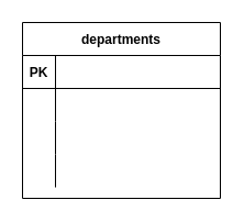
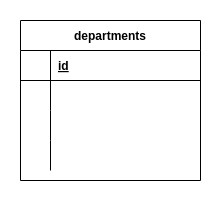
  <mxCell id="0" />
  <mxCell id="1" parent="0" />
  <mxCell id="2" value="departments" style="shape=table;startSize=30;container=1;collapsible=1;childLayout=tableLayout;fixedRows=1;rowLines=0;fontStyle=1;align=center;resizeLast=1;" vertex="1" parent="1"><mxGeometry x="20" y="20" width="180" height="160" as="geometry" /></mxCell>
  <mxCell id="3" value="" style="shape=partialRectangle;collapsible=0;dropTarget=0;pointerEvents=0;fillColor=none;top=0;left=0;bottom=1;right=0;points=[[0,0.5],[1,0.5]];portConstraint=eastwest;" vertex="1" parent="2"><mxGeometry y="30" width="180" height="30" as="geometry" /></mxCell>
- <mxCell id="4" value="PK" style="shape=partialRectangle;connectable=0;fillColor=none;top=0;left=0;bottom=0;right=0;fontStyle=1;overflow=hidden;" vertex="1" parent="3"><mxGeometry width="30" height="30" as="geometry" /></mxCell>
+ <mxCell id="5" value="id" style="shape=partialRectangle;connectable=0;fillColor=none;top=0;left=0;bottom=0;right=0;align=left;spacingLeft=6;fontStyle=5;overflow=hidden;" vertex="1" parent="3"><mxGeometry x="30" width="150" height="30" as="geometry" /></mxCell>
  <mxCell id="6" value="" style="shape=partialRectangle;collapsible=0;dropTarget=0;pointerEvents=0;fillColor=none;top=0;left=0;bottom=0;right=0;points=[[0,0.5],[1,0.5]];portConstraint=eastwest;" vertex="1" parent="2"><mxGeometry y="60" width="180" height="30" as="geometry" /></mxCell>
  <mxCell id="7" value="" style="shape=partialRectangle;connectable=0;fillColor=none;top=0;left=0;bottom=0;right=0;editable=1;overflow=hidden;" vertex="1" parent="6"><mxGeometry width="30" height="30" as="geometry" /></mxCell>
  <mxCell id="8" value="" style="shape=partialRectangle;connectable=0;fillColor=none;top=0;left=0;bottom=0;right=0;align=left;spacingLeft=6;overflow=hidden;" vertex="1" parent="6"><mxGeometry x="30" width="150" height="30" as="geometry" /></mxCell>
  <mxCell id="9" value="" style="shape=partialRectangle;collapsible=0;dropTarget=0;pointerEvents=0;fillColor=none;top=0;left=0;bottom=0;right=0;points=[[0,0.5],[1,0.5]];portConstraint=eastwest;" vertex="1" parent="2"><mxGeometry y="90" width="180" height="30" as="geometry" /></mxCell>
  <mxCell id="10" value="" style="shape=partialRectangle;connectable=0;fillColor=none;top=0;left=0;bottom=0;right=0;editable=1;overflow=hidden;" vertex="1" parent="9"><mxGeometry width="30" height="30" as="geometry" /></mxCell>
  <mxCell id="11" value="" style="shape=partialRectangle;connectable=0;fillColor=none;top=0;left=0;bottom=0;right=0;align=left;spacingLeft=6;overflow=hidden;" vertex="1" parent="9"><mxGeometry x="30" width="150" height="30" as="geometry" /></mxCell>
  <mxCell id="12" value="" style="shape=partialRectangle;collapsible=0;dropTarget=0;pointerEvents=0;fillColor=none;top=0;left=0;bottom=0;right=0;points=[[0,0.5],[1,0.5]];portConstraint=eastwest;" vertex="1" parent="2"><mxGeometry y="120" width="180" height="30" as="geometry" /></mxCell>
  <mxCell id="13" value="" style="shape=partialRectangle;connectable=0;fillColor=none;top=0;left=0;bottom=0;right=0;editable=1;overflow=hidden;" vertex="1" parent="12"><mxGeometry width="30" height="30" as="geometry" /></mxCell>
  <mxCell id="14" value="" style="shape=partialRectangle;connectable=0;fillColor=none;top=0;left=0;bottom=0;right=0;align=left;spacingLeft=6;overflow=hidden;" vertex="1" parent="12"><mxGeometry x="30" width="150" height="30" as="geometry" /></mxCell>
